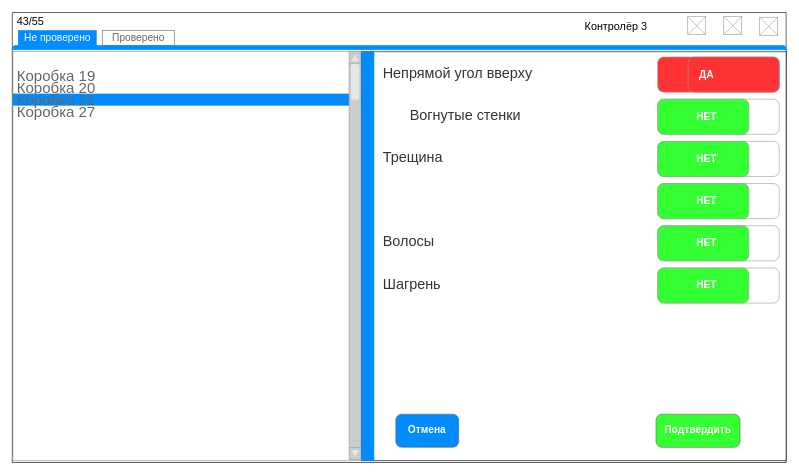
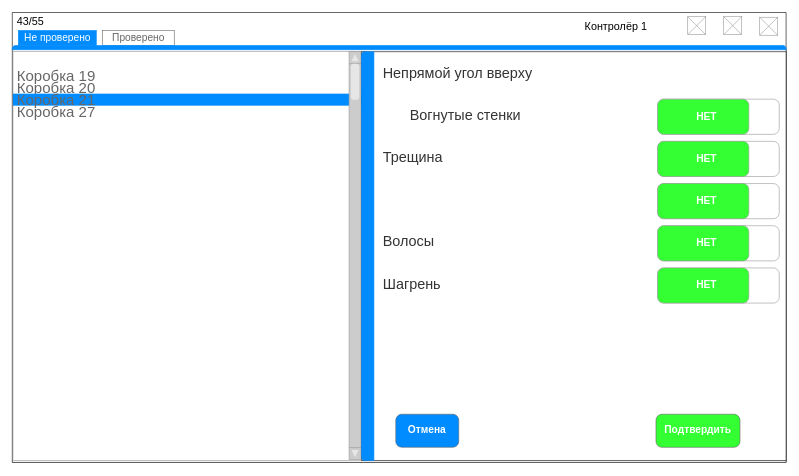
  <mxCell id="0" />
  <mxCell id="1" parent="0" />
  <mxCell id="2" value="" style="strokeWidth=1;shadow=0;dashed=0;align=center;html=1;shape=mxgraph.mockup.containers.marginRect2;rectMarginTop=32;strokeColor=#666666;gradientColor=none;fontSize=12;" vertex="1" parent="1"><mxGeometry x="20" y="50.088" width="1290" height="720" as="geometry" /></mxCell>
  <mxCell id="3" value="" style="verticalLabelPosition=bottom;verticalAlign=top;html=1;shape=mxgraph.basic.rect;fillColor2=none;strokeWidth=1;size=20;indent=5;" vertex="1" parent="2"><mxGeometry y="-30" width="1290" height="750" as="geometry" /></mxCell>
  <mxCell id="4" value="&lt;font color=&quot;#ffffff&quot;&gt;Не проверено&lt;/font&gt;" style="strokeColor=#008CFF;fillColor=#008CFF;strokeWidth=1;shadow=0;dashed=0;align=center;html=1;shape=mxgraph.mockup.containers.rrect;rSize=0;fontSize=17;gradientColor=none;" vertex="1" parent="2"><mxGeometry width="130" height="25" relative="1" as="geometry"><mxPoint x="10" as="offset" /></mxGeometry></mxCell>
  <mxCell id="5" value="Проверено" style="strokeWidth=1;shadow=0;dashed=0;align=center;html=1;shape=mxgraph.mockup.containers.rrect;rSize=0;fontSize=17;fontColor=#666666;strokeColor=inherit;fillColor=inherit;gradientColor=none;" vertex="1" parent="2"><mxGeometry width="120" height="25" relative="1" as="geometry"><mxPoint x="150" as="offset" /></mxGeometry></mxCell>
  <mxCell id="6" value="" style="strokeWidth=1;shadow=0;dashed=0;align=center;html=1;shape=mxgraph.mockup.containers.topButton;rSize=5;strokeColor=#008cff;fillColor=#008cff;gradientColor=none;resizeWidth=1;movable=0;deletable=1;" vertex="1" parent="2"><mxGeometry width="1290" height="7" relative="1" as="geometry"><mxPoint y="25" as="offset" /></mxGeometry></mxCell>
  <mxCell id="7" value="" style="strokeWidth=1;shadow=0;dashed=0;align=center;html=1;shape=mxgraph.mockup.forms.rrect;rSize=0;strokeColor=#999999;fillColor=#ffffff;fontColor=#FFFFFF;" vertex="1" parent="2"><mxGeometry x="1.142" y="35.294" width="589.73" height="681.618" as="geometry" /></mxCell>
  <mxCell id="8" value="Коробка 19" style="strokeWidth=1;shadow=0;dashed=0;align=center;html=1;shape=mxgraph.mockup.forms.anchor;fontSize=25;fontColor=#666666;align=left;spacingLeft=5;resizeWidth=1;fillColor=#008CFF;" vertex="1" parent="7"><mxGeometry width="582.212" height="20" relative="1" as="geometry"><mxPoint y="30" as="offset" /></mxGeometry></mxCell>
  <mxCell id="9" value="Коробка 20" style="strokeWidth=1;shadow=0;dashed=0;align=center;html=1;shape=mxgraph.mockup.forms.anchor;fontSize=25;fontColor=#666666;align=left;spacingLeft=5;resizeWidth=1;fillColor=#008CFF;" vertex="1" parent="7"><mxGeometry width="582.212" height="20" relative="1" as="geometry"><mxPoint y="50" as="offset" /></mxGeometry></mxCell>
  <mxCell id="10" value="Коробка 21" style="strokeWidth=1;shadow=0;dashed=0;align=center;html=1;shape=mxgraph.mockup.forms.rrect;rSize=0;fontSize=25;fontColor=#666666;align=left;spacingLeft=5;fillColor=#008CFF;strokeColor=none;resizeWidth=1;" vertex="1" parent="7"><mxGeometry width="582.212" height="20" relative="1" as="geometry"><mxPoint y="70" as="offset" /></mxGeometry></mxCell>
  <mxCell id="11" value="Коробка 27" style="strokeWidth=1;shadow=0;dashed=0;align=center;html=1;shape=mxgraph.mockup.forms.anchor;fontSize=25;fontColor=#666666;align=left;spacingLeft=5;resizeWidth=1;fillColor=#008CFF;" vertex="1" parent="7"><mxGeometry width="582.212" height="20" relative="1" as="geometry"><mxPoint y="90" as="offset" /></mxGeometry></mxCell>
  <mxCell id="12" value="" style="verticalLabelPosition=bottom;shadow=0;dashed=0;align=center;html=1;verticalAlign=top;strokeWidth=1;shape=mxgraph.mockup.navigation.scrollBar;strokeColor=#999999;barPos=100;fillColor2=#E6E6E6;strokeColor2=none;direction=north;fontColor=#FFFFFF;fillColor=#CCCCCC;" vertex="1" parent="7"><mxGeometry x="560.24" width="31.49" height="680" as="geometry" /></mxCell>
  <mxCell id="13" value="" style="group" vertex="1" connectable="0" parent="2"><mxGeometry x="582.212" y="35.294" width="707.788" height="681.618" as="geometry" /></mxCell>
  <mxCell id="14" value="" style="verticalLabelPosition=bottom;verticalAlign=top;html=1;shape=mxgraph.basic.rect;fillColor2=none;strokeWidth=1;size=20;indent=5;fontColor=#FFFFFF;fillColor=#FFFFFF;" vertex="1" parent="13"><mxGeometry width="707.788" height="681.618" as="geometry" /></mxCell>
  <mxCell id="15" value="" style="strokeWidth=1;shadow=0;dashed=0;align=center;html=1;shape=mxgraph.mockup.containers.leftButton;rSize=5;strokeColor=#008cff;fillColor=#008cff;resizeHeight=1;movable=0;deletable=0;fontColor=#FFFFFF;" vertex="1" parent="13"><mxGeometry width="20.644" height="681.618" as="geometry"><mxPoint x="60" as="offset" /></mxGeometry></mxCell>
  <mxCell id="16" value="" style="group" vertex="1" connectable="0" parent="13"><mxGeometry x="34.248" y="8.824" width="662.124" height="410.294" as="geometry" /></mxCell>
  <mxCell id="17" value="&lt;font color=&quot;#333333&quot; style=&quot;font-size: 24px;&quot;&gt;Непрямой угол вверху&lt;br style=&quot;font-size: 24px;&quot;&gt;&lt;/font&gt;" style="text;html=1;align=left;verticalAlign=middle;resizable=0;points=[];autosize=1;strokeColor=none;fillColor=none;fontColor=#FFFFFF;fontSize=24;" vertex="1" parent="16"><mxGeometry y="11.723" width="260" height="30" as="geometry" /></mxCell>
  <mxCell id="18" value="&lt;font color=&quot;#333333&quot; style=&quot;font-size: 24px;&quot;&gt;Вогнутые стенки&lt;br style=&quot;font-size: 24px;&quot;&gt;&lt;/font&gt;" style="text;html=1;align=left;verticalAlign=middle;resizable=0;points=[];autosize=1;strokeColor=none;fillColor=none;fontColor=#FFFFFF;fontSize=24;" vertex="1" parent="16"><mxGeometry x="45" y="82.059" width="200" height="30" as="geometry" /></mxCell>
  <mxCell id="19" value="&lt;font color=&quot;#333333&quot; style=&quot;font-size: 24px;&quot;&gt;Трещина&lt;/font&gt;" style="text;html=1;align=left;verticalAlign=middle;resizable=0;points=[];autosize=1;strokeColor=none;fillColor=none;fontColor=#FFFFFF;fontSize=24;" vertex="1" parent="16"><mxGeometry y="152.395" width="120" height="30" as="geometry" /></mxCell>
  <mxCell id="20" value="&lt;font color=&quot;#333333&quot; style=&quot;font-size: 24px;&quot;&gt;Волосы&lt;/font&gt;" style="text;html=1;align=left;verticalAlign=middle;resizable=0;points=[];autosize=1;strokeColor=none;fillColor=none;fontColor=#FFFFFF;fontSize=24;" vertex="1" parent="16"><mxGeometry y="293.067" width="100" height="30" as="geometry" /></mxCell>
  <mxCell id="21" value="&lt;font color=&quot;#333333&quot; style=&quot;font-size: 24px;&quot;&gt;Шагрень&lt;/font&gt;" style="text;html=1;align=left;verticalAlign=middle;resizable=0;points=[];autosize=1;strokeColor=none;fillColor=none;fontColor=#FFFFFF;fontSize=24;" vertex="1" parent="16"><mxGeometry y="363.403" width="110" height="30" as="geometry" /></mxCell>
- <mxCell id="22" value="ДА" style="strokeWidth=1;shadow=0;dashed=0;align=center;html=1;shape=mxgraph.mockup.buttons.onOffButton;gradientColor=none;strokeColor=#999999;buttonState=off;fillColor2=#008cff;fontColor=#ffffff;fontSize=17;mainText=;spacingRight=40;fontStyle=1;fillColor=#FF3333;" vertex="1" parent="16"><mxGeometry x="459.433" width="202.691" height="58.613" as="geometry" /></mxCell>
  <mxCell id="23" value="НЕТ" style="strokeWidth=1;shadow=0;dashed=0;align=center;html=1;shape=mxgraph.mockup.buttons.onOffButton;gradientColor=none;strokeColor=#999999;buttonState=on;fillColor2=#33FF33;fontColor=#ffffff;fontSize=17;mainText=;spacingRight=40;fontStyle=1;" vertex="1" parent="16"><mxGeometry x="459.433" y="70.336" width="202.691" height="58.613" as="geometry" /></mxCell>
  <mxCell id="24" value="НЕТ" style="strokeWidth=1;shadow=0;dashed=0;align=center;html=1;shape=mxgraph.mockup.buttons.onOffButton;gradientColor=none;strokeColor=#999999;buttonState=on;fillColor2=#33FF33;fontColor=#ffffff;fontSize=17;mainText=;spacingRight=40;fontStyle=1;" vertex="1" parent="16"><mxGeometry x="459.433" y="140.672" width="202.691" height="58.613" as="geometry" /></mxCell>
  <mxCell id="25" value="НЕТ" style="strokeWidth=1;shadow=0;dashed=0;align=center;html=1;shape=mxgraph.mockup.buttons.onOffButton;gradientColor=none;strokeColor=#999999;buttonState=on;fillColor2=#33FF33;fontColor=#ffffff;fontSize=17;mainText=;spacingRight=40;fontStyle=1;" vertex="1" parent="16"><mxGeometry x="459.433" y="211.008" width="202.691" height="58.613" as="geometry" /></mxCell>
  <mxCell id="26" value="НЕТ" style="strokeWidth=1;shadow=0;dashed=0;align=center;html=1;shape=mxgraph.mockup.buttons.onOffButton;gradientColor=none;strokeColor=#999999;buttonState=on;fillColor2=#33FF33;fontColor=#ffffff;fontSize=17;mainText=;spacingRight=40;fontStyle=1;" vertex="1" parent="16"><mxGeometry x="459.433" y="281.345" width="202.691" height="58.613" as="geometry" /></mxCell>
  <mxCell id="27" value="НЕТ" style="strokeWidth=1;shadow=0;dashed=0;align=center;html=1;shape=mxgraph.mockup.buttons.onOffButton;gradientColor=none;strokeColor=#999999;buttonState=on;fillColor2=#33FF33;fontColor=#ffffff;fontSize=17;mainText=;spacingRight=40;fontStyle=1;" vertex="1" parent="16"><mxGeometry x="459.433" y="351.681" width="202.691" height="58.613" as="geometry" /></mxCell>
  <mxCell id="28" value="Подтвердить" style="strokeWidth=1;shadow=0;dashed=0;align=center;html=1;shape=mxgraph.mockup.buttons.button;strokeColor=#666666;fontColor=#ffffff;mainText=;buttonStyle=round;fontSize=17;fontStyle=1;fillColor=#33FF33;whiteSpace=wrap;" vertex="1" parent="13"><mxGeometry x="490.885" y="604.412" width="140" height="55.147" as="geometry" /></mxCell>
  <mxCell id="29" value="Отмена" style="strokeWidth=1;shadow=0;dashed=0;align=center;html=1;shape=mxgraph.mockup.buttons.button;strokeColor=#666666;fontColor=#ffffff;mainText=;buttonStyle=round;fontSize=17;fontStyle=1;fillColor=#008cff;whiteSpace=wrap;" vertex="1" parent="13"><mxGeometry x="57.08" y="604.412" width="105" height="55.147" as="geometry" /></mxCell>
  <mxCell id="30" value="43/55" style="text;html=1;align=center;verticalAlign=middle;resizable=0;points=[];autosize=1;strokeColor=none;fillColor=none;fontSize=18;" vertex="1" parent="2"><mxGeometry x="0.14" y="-29.998" width="60" height="30" as="geometry" /></mxCell>
- <mxCell id="31" value="Контролёр 3" style="text;html=1;align=center;verticalAlign=middle;resizable=0;points=[];autosize=1;strokeColor=none;fillColor=none;fontSize=18;" vertex="1" parent="2"><mxGeometry x="946" y="-22.09" width="120" height="30" as="geometry" /></mxCell>
+ <mxCell id="31" value="Контролёр 1" style="text;html=1;align=center;verticalAlign=middle;resizable=0;points=[];autosize=1;strokeColor=none;fillColor=none;fontSize=18;" vertex="1" parent="2"><mxGeometry x="946" y="-22.09" width="120" height="30" as="geometry" /></mxCell>
  <mxCell id="32" value="" style="verticalLabelPosition=bottom;shadow=0;dashed=0;align=center;html=1;verticalAlign=middle;strokeWidth=1;shape=mxgraph.mockup.graphics.simpleIcon;strokeColor=#999999;fontSize=18;" vertex="1" parent="2"><mxGeometry x="1246" y="-22.09" width="30" height="30" as="geometry" /></mxCell>
  <mxCell id="33" value="" style="verticalLabelPosition=bottom;shadow=0;dashed=0;align=center;html=1;verticalAlign=middle;strokeWidth=1;shape=mxgraph.mockup.graphics.simpleIcon;strokeColor=#999999;fontSize=18;" vertex="1" parent="1"><mxGeometry x="1146" y="26.998" width="30" height="30" as="geometry" /></mxCell>
  <mxCell id="34" value="" style="verticalLabelPosition=bottom;shadow=0;dashed=0;align=center;html=1;verticalAlign=middle;strokeWidth=1;shape=mxgraph.mockup.graphics.simpleIcon;strokeColor=#999999;fontSize=18;" vertex="1" parent="1"><mxGeometry x="1206" y="26.998" width="30" height="30" as="geometry" /></mxCell>
